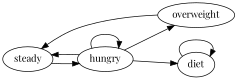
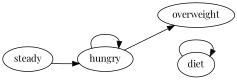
  digraph {
    fontname="Playfair Display"
    rankdir=LR
    node [fontname="Playfair Display"]
    edge [fontname="Playfair Display"]
    steady
    hungry
    overweight
    diet
    steady -> hungry
-   hungry -> steady
    hungry -> hungry
    hungry -> overweight
-   hungry -> diet
-   overweight -> steady
    diet -> diet
  }
